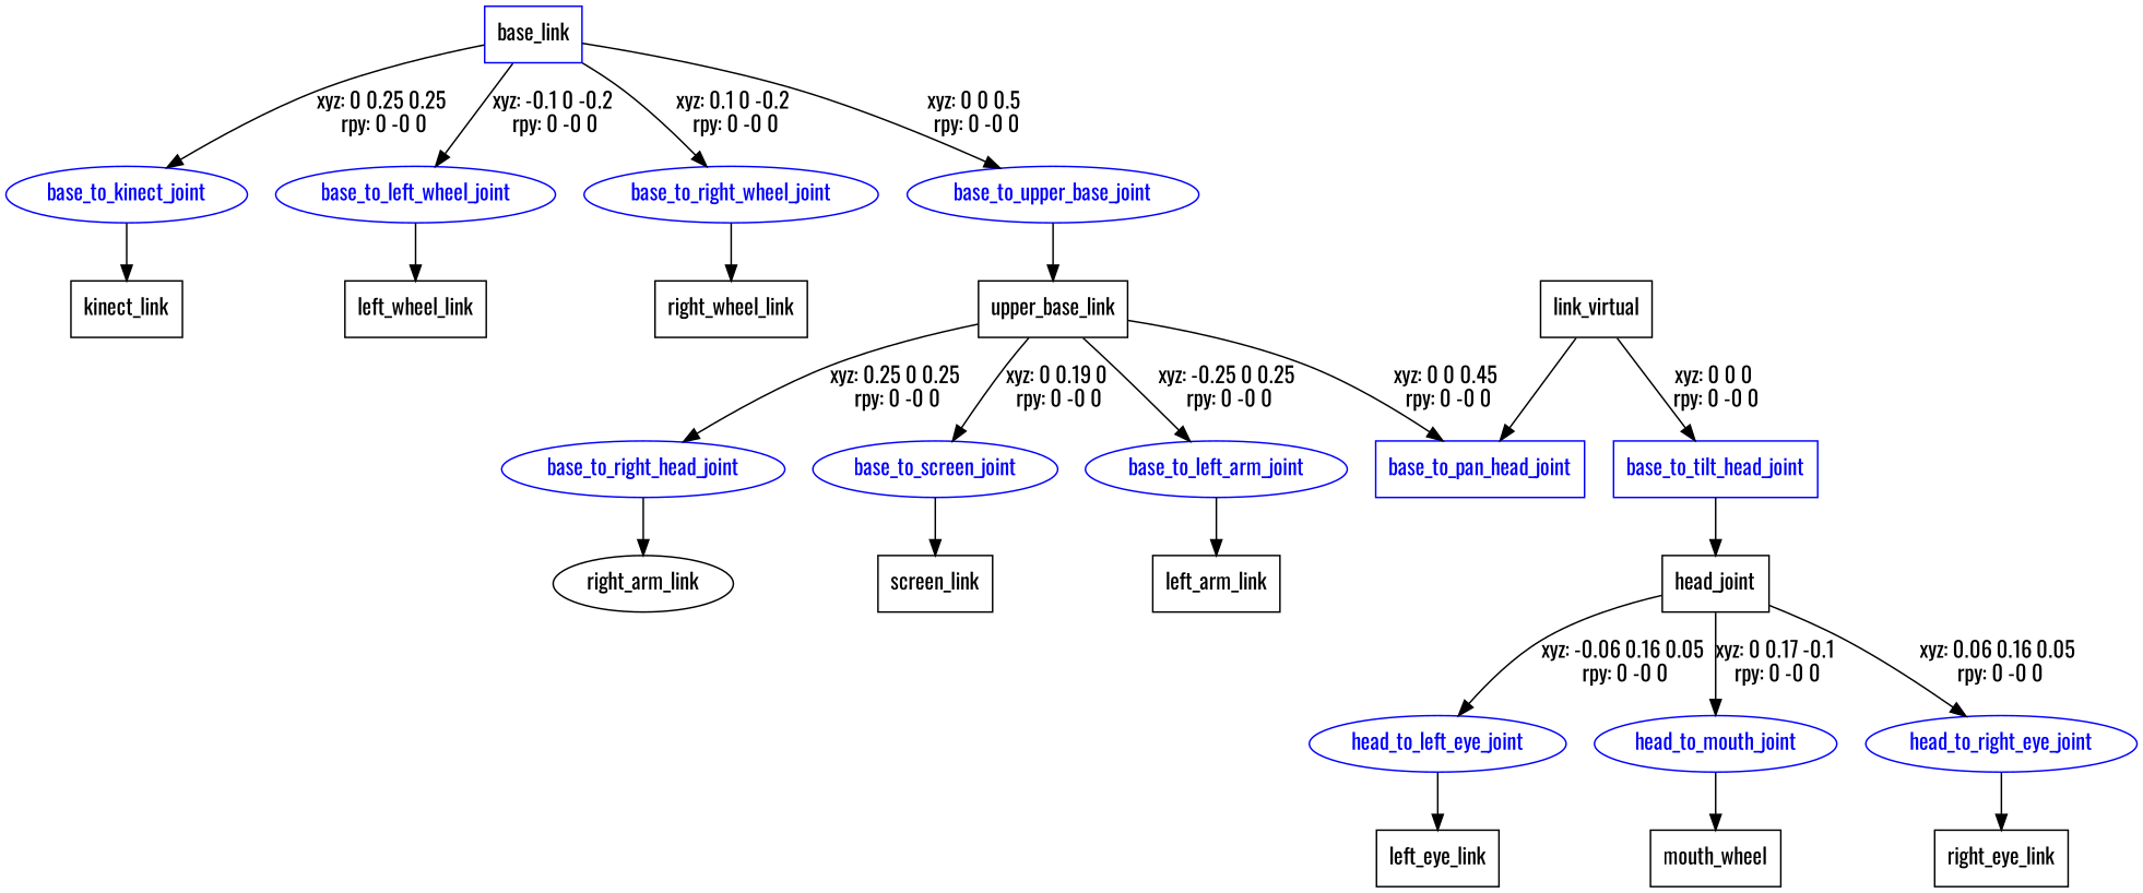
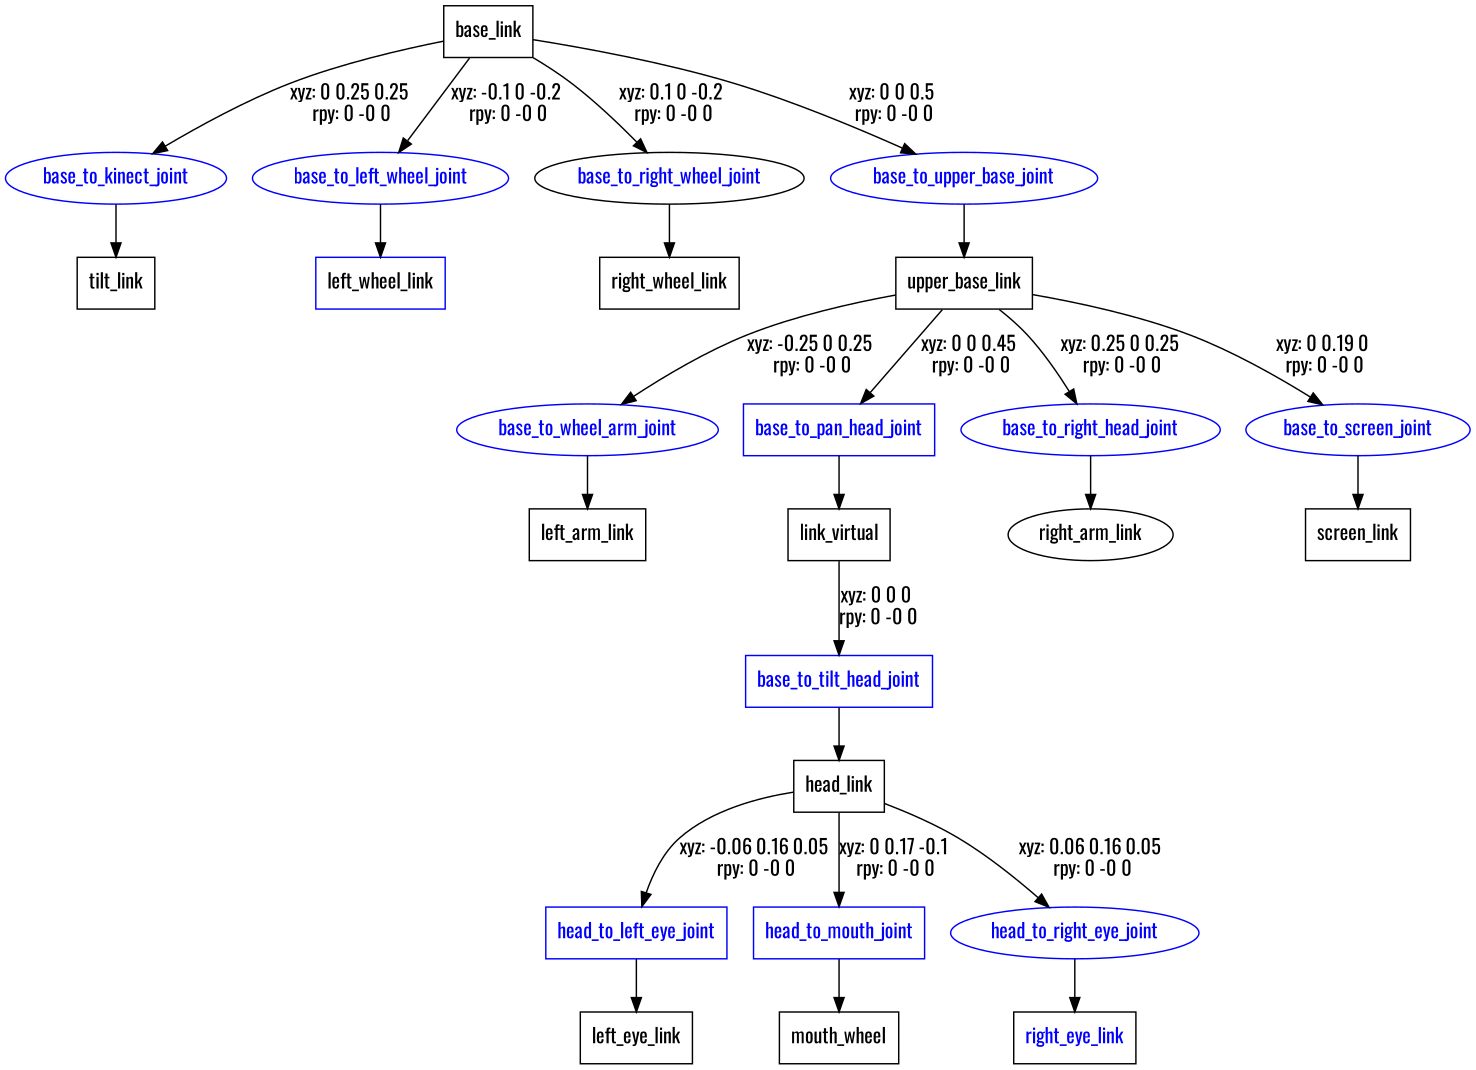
  digraph {
    fontname=Oswald
    node [fontname=Oswald shape=box]
    edge [fontname=Oswald]
-   n1 [label=base_link color=blue]
+   n1 [label=base_link]
    base_to_kinect_joint [color=blue fontcolor=blue shape=ellipse]
    base_to_left_wheel_joint [color=blue fontcolor=blue shape=ellipse]
-   base_to_right_wheel_joint [color=blue fontcolor=blue shape=ellipse]
+   base_to_right_wheel_joint [color=black fontcolor=blue shape=ellipse]
    base_to_upper_base_joint [color=blue fontcolor=blue shape=ellipse]
-   n6 [label=kinect_link]
-   n7 [label=left_wheel_link]
+   n6 [label=tilt_link]
+   n7 [label=left_wheel_link color=blue]
    n8 [label=right_wheel_link]
    n9 [label=upper_base_link]
-   base_to_left_arm_joint [color=blue fontcolor=blue shape=ellipse]
+   base_to_left_arm_joint [color=blue fontcolor=blue shape=ellipse label=base_to_wheel_arm_joint]
    base_to_pan_head_joint [color=blue fontcolor=blue]
    n12 [color=blue fontcolor=blue label=base_to_right_head_joint shape=ellipse]
    base_to_screen_joint [color=blue fontcolor=blue shape=ellipse]
    n14 [label=left_arm_link]
    n15 [label=link_virtual]
    n16 [label=right_arm_link shape=ellipse]
    n17 [label=screen_link]
    base_to_tilt_head_joint [color=blue fontcolor=blue]
-   n19 [label=head_joint]
-   head_to_left_eye_joint [color=blue fontcolor=blue shape=ellipse]
-   head_to_mouth_joint [color=blue fontcolor=blue shape=ellipse]
+   n19 [label=head_link]
+   head_to_left_eye_joint [color=blue fontcolor=blue]
+   head_to_mouth_joint [color=blue fontcolor=blue]
    head_to_right_eye_joint [color=blue fontcolor=blue shape=ellipse]
    n23 [label=left_eye_link]
    n24 [label=mouth_wheel]
-   n25 [label=right_eye_link]
+   n25 [label=right_eye_link fontcolor=blue]
    n1 -> base_to_kinect_joint [label="xyz: 0 0.25 0.25 \nrpy: 0 -0 0"]
    n1 -> base_to_left_wheel_joint [label="xyz: -0.1 0 -0.2 \nrpy: 0 -0 0"]
    n1 -> base_to_right_wheel_joint [label="xyz: 0.1 0 -0.2 \nrpy: 0 -0 0"]
    n1 -> base_to_upper_base_joint [label="xyz: 0 0 0.5 \nrpy: 0 -0 0"]
    base_to_kinect_joint -> n6
    base_to_left_wheel_joint -> n7
    base_to_right_wheel_joint -> n8
    base_to_upper_base_joint -> n9
    n9 -> base_to_left_arm_joint [label="xyz: -0.25 0 0.25 \nrpy: 0 -0 0"]
    n9 -> base_to_pan_head_joint [label="xyz: 0 0 0.45 \nrpy: 0 -0 0"]
    n9 -> n12 [label="xyz: 0.25 0 0.25 \nrpy: 0 -0 0"]
    n9 -> base_to_screen_joint [label="xyz: 0 0.19 0 \nrpy: 0 -0 0"]
    base_to_left_arm_joint -> n14
-   n15 -> base_to_pan_head_joint
+   base_to_pan_head_joint -> n15
    n12 -> n16
    base_to_screen_joint -> n17
    n15 -> base_to_tilt_head_joint [label="xyz: 0 0 0 \nrpy: 0 -0 0"]
    base_to_tilt_head_joint -> n19
    n19 -> head_to_left_eye_joint [label="xyz: -0.06 0.16 0.05 \nrpy: 0 -0 0"]
    n19 -> head_to_mouth_joint [label="xyz: 0 0.17 -0.1 \nrpy: 0 -0 0"]
    n19 -> head_to_right_eye_joint [label="xyz: 0.06 0.16 0.05 \nrpy: 0 -0 0"]
    head_to_left_eye_joint -> n23
    head_to_mouth_joint -> n24
    head_to_right_eye_joint -> n25
  }
